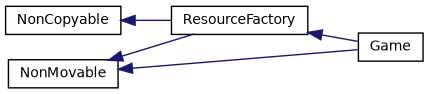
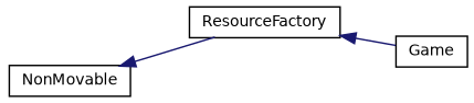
  digraph {
    rankdir=LR
    node [color=black fillcolor=white fontname=Helvetica fontsize=10 shape=record style=filled]
    edge [color=midnightblue dir=back fontname=Helvetica fontsize=10 labelfontname=Helvetica labelfontsize=10 style=solid]
-   n1 [height=0.2 label=NonCopyable width=0.4]
    n2 [height=0.2 label=ResourceFactory width=0.4]
    n3 [height=0.2 label=Game width=0.4]
    n4 [height=0.2 label=NonMovable width=0.4]
-   n1 -> n2
    n2 -> n3
    n4 -> n2
-   n4 -> n3
  }
